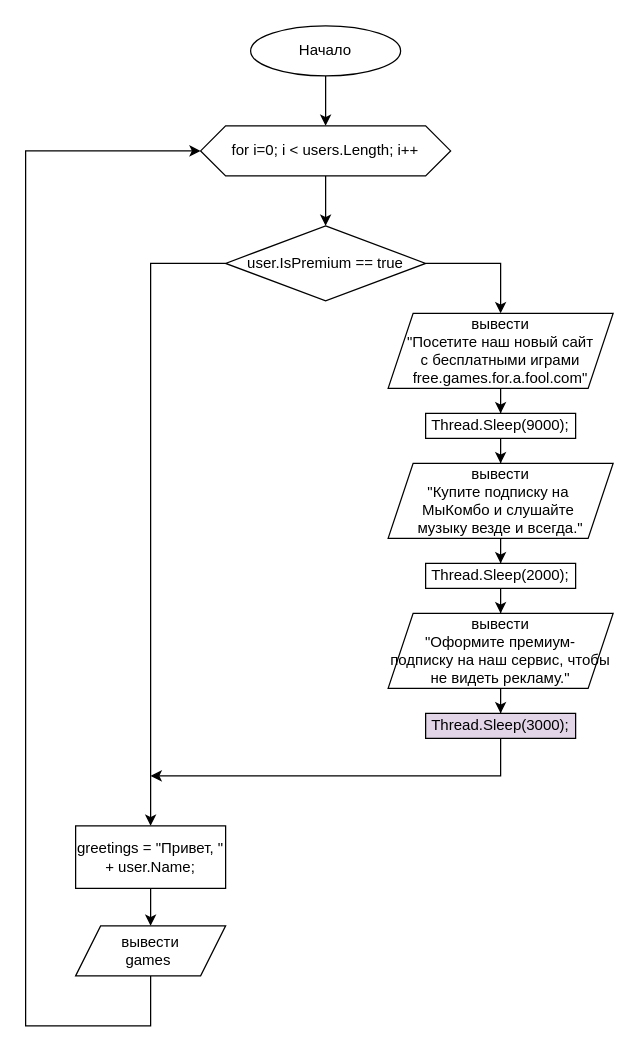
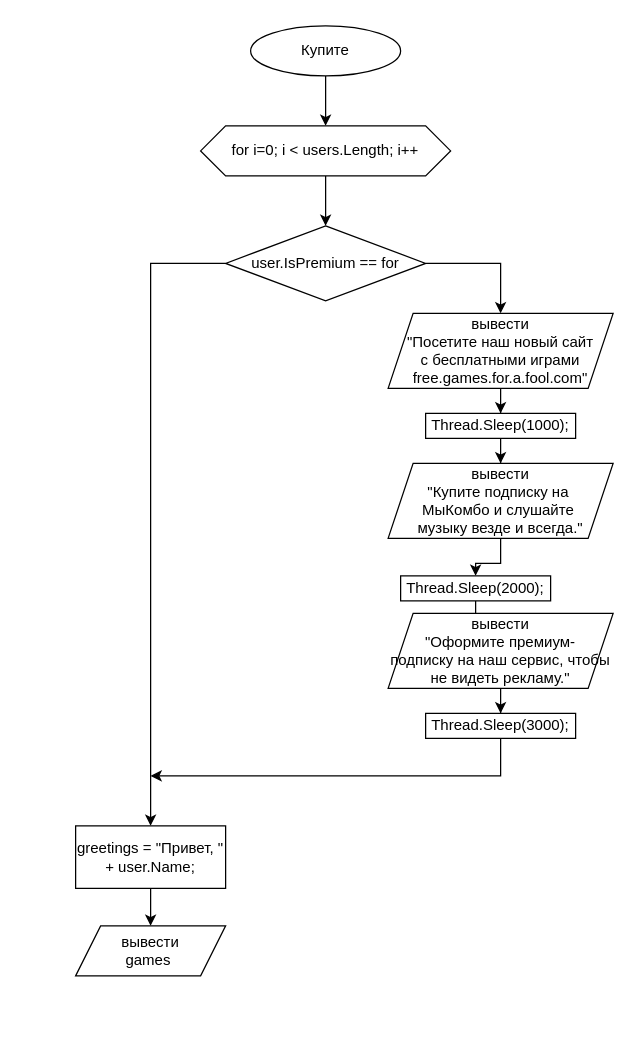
  <mxCell id="0" />
  <mxCell id="1" parent="0" />
  <mxCell id="2" style="edgeStyle=orthogonalEdgeStyle;rounded=0;orthogonalLoop=1;jettySize=auto;html=1;exitX=0.5;exitY=1;exitDx=0;exitDy=0;" edge="1" parent="1" source="3" target="6"><mxGeometry relative="1" as="geometry" /></mxCell>
- <mxCell id="3" value="Начало" style="ellipse;whiteSpace=wrap;html=1;" vertex="1" parent="1"><mxGeometry x="200" y="20" width="120" height="40" as="geometry" /></mxCell>
+ <mxCell id="3" value="Купите" style="ellipse;whiteSpace=wrap;html=1;" vertex="1" parent="1"><mxGeometry x="200" y="20" width="120" height="40" as="geometry" /></mxCell>
  <mxCell id="4" value="" style="edgeStyle=orthogonalEdgeStyle;rounded=0;orthogonalLoop=1;jettySize=auto;html=1;exitX=0;exitY=0.5;exitDx=0;exitDy=0;" edge="1" parent="1" source="12" target="8"><mxGeometry relative="1" as="geometry" /></mxCell>
  <mxCell id="5" value="" style="edgeStyle=orthogonalEdgeStyle;rounded=0;orthogonalLoop=1;jettySize=auto;html=1;" edge="1" parent="1" source="6" target="12"><mxGeometry relative="1" as="geometry" /></mxCell>
  <mxCell id="6" value="for i=0; i &amp;lt; users.Length; i++" style="shape=hexagon;perimeter=hexagonPerimeter2;whiteSpace=wrap;html=1;fixedSize=1;" vertex="1" parent="1"><mxGeometry x="160" y="100" width="200" height="40" as="geometry" /></mxCell>
  <mxCell id="7" value="" style="edgeStyle=orthogonalEdgeStyle;rounded=0;orthogonalLoop=1;jettySize=auto;html=1;" edge="1" parent="1" source="8" target="10"><mxGeometry relative="1" as="geometry" /></mxCell>
  <mxCell id="8" value="greetings = &quot;Привет, &quot; + user.Name;" style="whiteSpace=wrap;html=1;" vertex="1" parent="1"><mxGeometry x="60" y="660" width="120" height="50" as="geometry" /></mxCell>
- <mxCell id="9" value="" style="edgeStyle=orthogonalEdgeStyle;rounded=0;orthogonalLoop=1;jettySize=auto;html=1;entryX=0;entryY=0.5;entryDx=0;entryDy=0;" edge="1" parent="1" source="10" target="6"><mxGeometry relative="1" as="geometry"><mxPoint x="40" y="270" as="targetPoint" /><Array as="points"><mxPoint x="120" y="820" /><mxPoint x="20" y="820" /><mxPoint x="20" y="120" /></Array></mxGeometry></mxCell>
  <mxCell id="10" value="вывести&lt;div&gt;games&amp;nbsp;&lt;/div&gt;" style="shape=parallelogram;perimeter=parallelogramPerimeter;whiteSpace=wrap;html=1;fixedSize=1;" vertex="1" parent="1"><mxGeometry x="60" y="740" width="120" height="40" as="geometry" /></mxCell>
  <mxCell id="11" style="edgeStyle=orthogonalEdgeStyle;rounded=0;orthogonalLoop=1;jettySize=auto;html=1;exitX=1;exitY=0.5;exitDx=0;exitDy=0;" edge="1" parent="1" source="12" target="14"><mxGeometry relative="1" as="geometry" /></mxCell>
- <mxCell id="12" value="user.IsPremium == true" style="rhombus;whiteSpace=wrap;html=1;" vertex="1" parent="1"><mxGeometry x="180" y="180" width="160" height="60" as="geometry" /></mxCell>
+ <mxCell id="12" value="user.IsPremium == for" style="rhombus;whiteSpace=wrap;html=1;" vertex="1" parent="1"><mxGeometry x="180" y="180" width="160" height="60" as="geometry" /></mxCell>
  <mxCell id="13" value="" style="edgeStyle=orthogonalEdgeStyle;rounded=0;orthogonalLoop=1;jettySize=auto;html=1;" edge="1" parent="1" source="14" target="16"><mxGeometry relative="1" as="geometry" /></mxCell>
  <mxCell id="14" value="вывести&lt;div&gt;&quot;Посетите наш новый сайт&lt;/div&gt;&lt;div&gt;с бесплатными играми free.games.for.a.fool.com&quot;&lt;/div&gt;" style="shape=parallelogram;perimeter=parallelogramPerimeter;whiteSpace=wrap;html=1;fixedSize=1;" vertex="1" parent="1"><mxGeometry x="310" y="250" width="180" height="60" as="geometry" /></mxCell>
  <mxCell id="15" value="" style="edgeStyle=orthogonalEdgeStyle;rounded=0;orthogonalLoop=1;jettySize=auto;html=1;" edge="1" parent="1" source="16" target="18"><mxGeometry relative="1" as="geometry" /></mxCell>
- <mxCell id="16" value="Thread.Sleep(9000);" style="whiteSpace=wrap;html=1;" vertex="1" parent="1"><mxGeometry x="340" y="330" width="120" height="20" as="geometry" /></mxCell>
+ <mxCell id="16" value="Thread.Sleep(1000);" style="whiteSpace=wrap;html=1;" vertex="1" parent="1"><mxGeometry x="340" y="330" width="120" height="20" as="geometry" /></mxCell>
  <mxCell id="17" value="" style="edgeStyle=orthogonalEdgeStyle;rounded=0;orthogonalLoop=1;jettySize=auto;html=1;" edge="1" parent="1" source="18" target="20"><mxGeometry relative="1" as="geometry" /></mxCell>
  <mxCell id="18" value="вывести&lt;div&gt;&quot;Купите подписку на&amp;nbsp;&lt;/div&gt;&lt;div&gt;МыКомбо и слушайте&amp;nbsp;&lt;/div&gt;&lt;div&gt;музыку везде и всегда.&quot;&lt;/div&gt;" style="shape=parallelogram;perimeter=parallelogramPerimeter;whiteSpace=wrap;html=1;fixedSize=1;" vertex="1" parent="1"><mxGeometry x="310" y="370" width="180" height="60" as="geometry" /></mxCell>
  <mxCell id="19" value="" style="edgeStyle=orthogonalEdgeStyle;rounded=0;orthogonalLoop=1;jettySize=auto;html=1;" edge="1" parent="1" source="20" target="22"><mxGeometry relative="1" as="geometry" /></mxCell>
- <mxCell id="20" value="Thread.Sleep(2000);" style="whiteSpace=wrap;html=1;" vertex="1" parent="1"><mxGeometry x="340" y="450" width="120" height="20" as="geometry" /></mxCell>
+ <mxCell id="20" value="Thread.Sleep(2000);" style="whiteSpace=wrap;html=1;" vertex="1" parent="1"><mxGeometry x="320" y="460" width="120" height="20" as="geometry" /></mxCell>
  <mxCell id="21" value="" style="edgeStyle=orthogonalEdgeStyle;rounded=0;orthogonalLoop=1;jettySize=auto;html=1;" edge="1" parent="1" source="22" target="24"><mxGeometry relative="1" as="geometry" /></mxCell>
  <mxCell id="22" value="вывести&lt;div&gt;&quot;Оформите премиум-&lt;/div&gt;&lt;div&gt;подписку на наш сервис, чтобы не видеть рекламу.&quot;&lt;/div&gt;" style="shape=parallelogram;perimeter=parallelogramPerimeter;whiteSpace=wrap;html=1;fixedSize=1;" vertex="1" parent="1"><mxGeometry x="310" y="490" width="180" height="60" as="geometry" /></mxCell>
  <mxCell id="23" style="edgeStyle=orthogonalEdgeStyle;rounded=0;orthogonalLoop=1;jettySize=auto;html=1;exitX=0.5;exitY=1;exitDx=0;exitDy=0;" edge="1" parent="1" source="24"><mxGeometry relative="1" as="geometry"><mxPoint x="120" y="620" as="targetPoint" /><Array as="points"><mxPoint x="400" y="620" /></Array></mxGeometry></mxCell>
- <mxCell id="24" value="Thread.Sleep(3000);" style="whiteSpace=wrap;html=1;fillColor=#e1d5e7;" vertex="1" parent="1"><mxGeometry x="340" y="570" width="120" height="20" as="geometry" /></mxCell>
+ <mxCell id="24" value="Thread.Sleep(3000);" style="whiteSpace=wrap;html=1;" vertex="1" parent="1"><mxGeometry x="340" y="570" width="120" height="20" as="geometry" /></mxCell>
  <mxCell id="25" style="edgeStyle=orthogonalEdgeStyle;rounded=0;orthogonalLoop=1;jettySize=auto;html=1;exitX=0.5;exitY=1;exitDx=0;exitDy=0;" edge="1" parent="1" source="24" target="24"><mxGeometry relative="1" as="geometry" /></mxCell>
